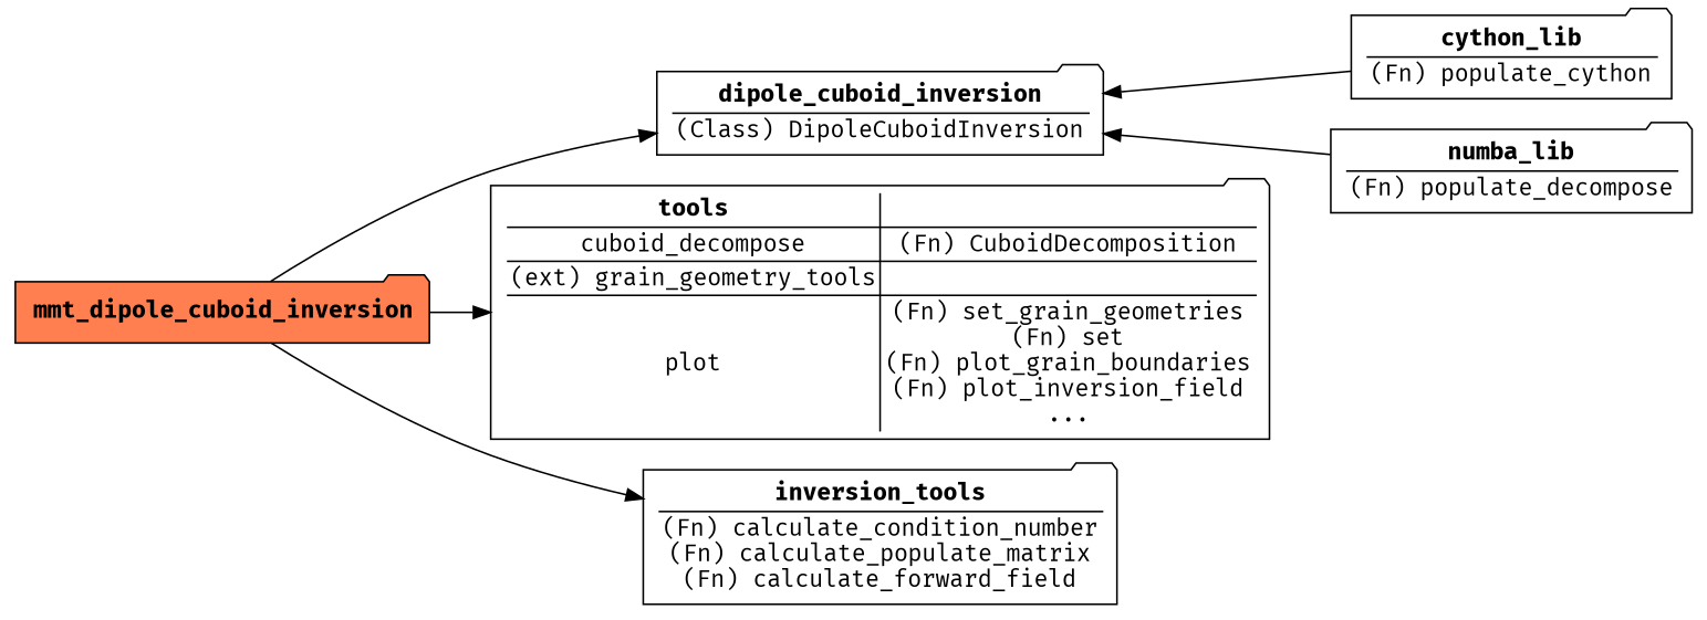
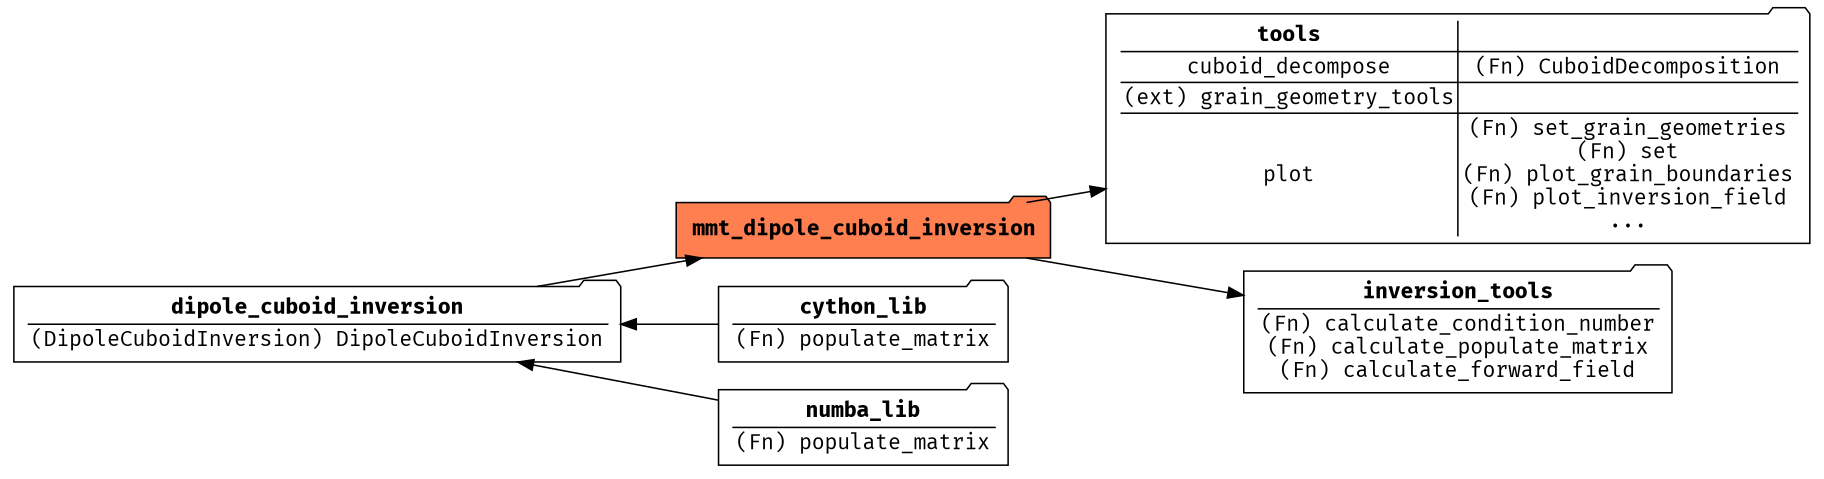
  digraph {
    rankdir=LR
    node [fontname=FiraMono shape=folder]
    n1 [fillcolor=coral label=<         <TABLE BORDER="0" CELLBORDER="0" CELLSPACING="0">             <TR><TD><B>mmt_dipole_cuboid_inversion</B></TD></TR>         </TABLE>> style=filled]
-   n2 [label=<         <TABLE BORDER="0" CELLBORDER="0" ROWS="*" CELLSPACING="1">             <TR><TD><B>dipole_cuboid_inversion</B></TD></TR>             <TR><TD>(Class) DipoleCuboidInversion</TD></TR>         </TABLE>>]
+   n2 [label=<         <TABLE BORDER="0" CELLBORDER="0" ROWS="*" CELLSPACING="1">             <TR><TD><B>dipole_cuboid_inversion</B></TD></TR>             <TR><TD>(DipoleCuboidInversion) DipoleCuboidInversion</TD></TR>         </TABLE>>]
    n3 [label=<         <TABLE BORDER="0" CELLBORDER="0" ROWS="*" COLUMNS="*" CELLSPACING="1">             <TR><TD><B>tools</B></TD></TR>             <TR>               <TD>cuboid_decompose</TD>               <TD>(Fn) CuboidDecomposition</TD>             </TR>             <TR><TD>(ext) grain_geometry_tools</TD></TR>             <TR>               <TD>plot</TD>               <TD>(Fn) set_grain_geometries<BR/>(Fn) set<BR/>(Fn) plot_grain_boundaries<BR/>(Fn) plot_inversion_field<BR/>...</TD>             </TR>         </TABLE>>]
    n4 [label=<         <TABLE BORDER="0" CELLBORDER="0" ROWS="*" COLUMNS="*" CELLSPACING="1">             <TR><TD><B>inversion_tools</B></TD></TR>             <TR><TD>(Fn) calculate_condition_number<BR/>(Fn) calculate_populate_matrix<BR/>(Fn) calculate_forward_field</TD></TR>         </TABLE>>]
-   n5 [label=<         <TABLE BORDER="0" CELLBORDER="0" ROWS="*" COLUMNS="*" CELLSPACING="1">             <TR><TD><B>cython_lib</B></TD></TR>             <TR><TD>(Fn) populate_cython</TD></TR>         </TABLE>>]
-   n6 [label=<         <TABLE BORDER="0" CELLBORDER="0" ROWS="*" COLUMNS="*" CELLSPACING="1">             <TR><TD><B>numba_lib</B></TD></TR>             <TR><TD>(Fn) populate_decompose</TD></TR>         </TABLE>>]
-   n1 -> n2
+   n5 [label=<         <TABLE BORDER="0" CELLBORDER="0" ROWS="*" COLUMNS="*" CELLSPACING="1">             <TR><TD><B>cython_lib</B></TD></TR>             <TR><TD>(Fn) populate_matrix</TD></TR>         </TABLE>>]
+   n6 [label=<         <TABLE BORDER="0" CELLBORDER="0" ROWS="*" COLUMNS="*" CELLSPACING="1">             <TR><TD><B>numba_lib</B></TD></TR>             <TR><TD>(Fn) populate_matrix</TD></TR>         </TABLE>>]
+   n2 -> n1
    n1 -> n3
    n1 -> n4
    n2 -> n5 [dir=back]
    n2 -> n6 [dir=back]
  }
